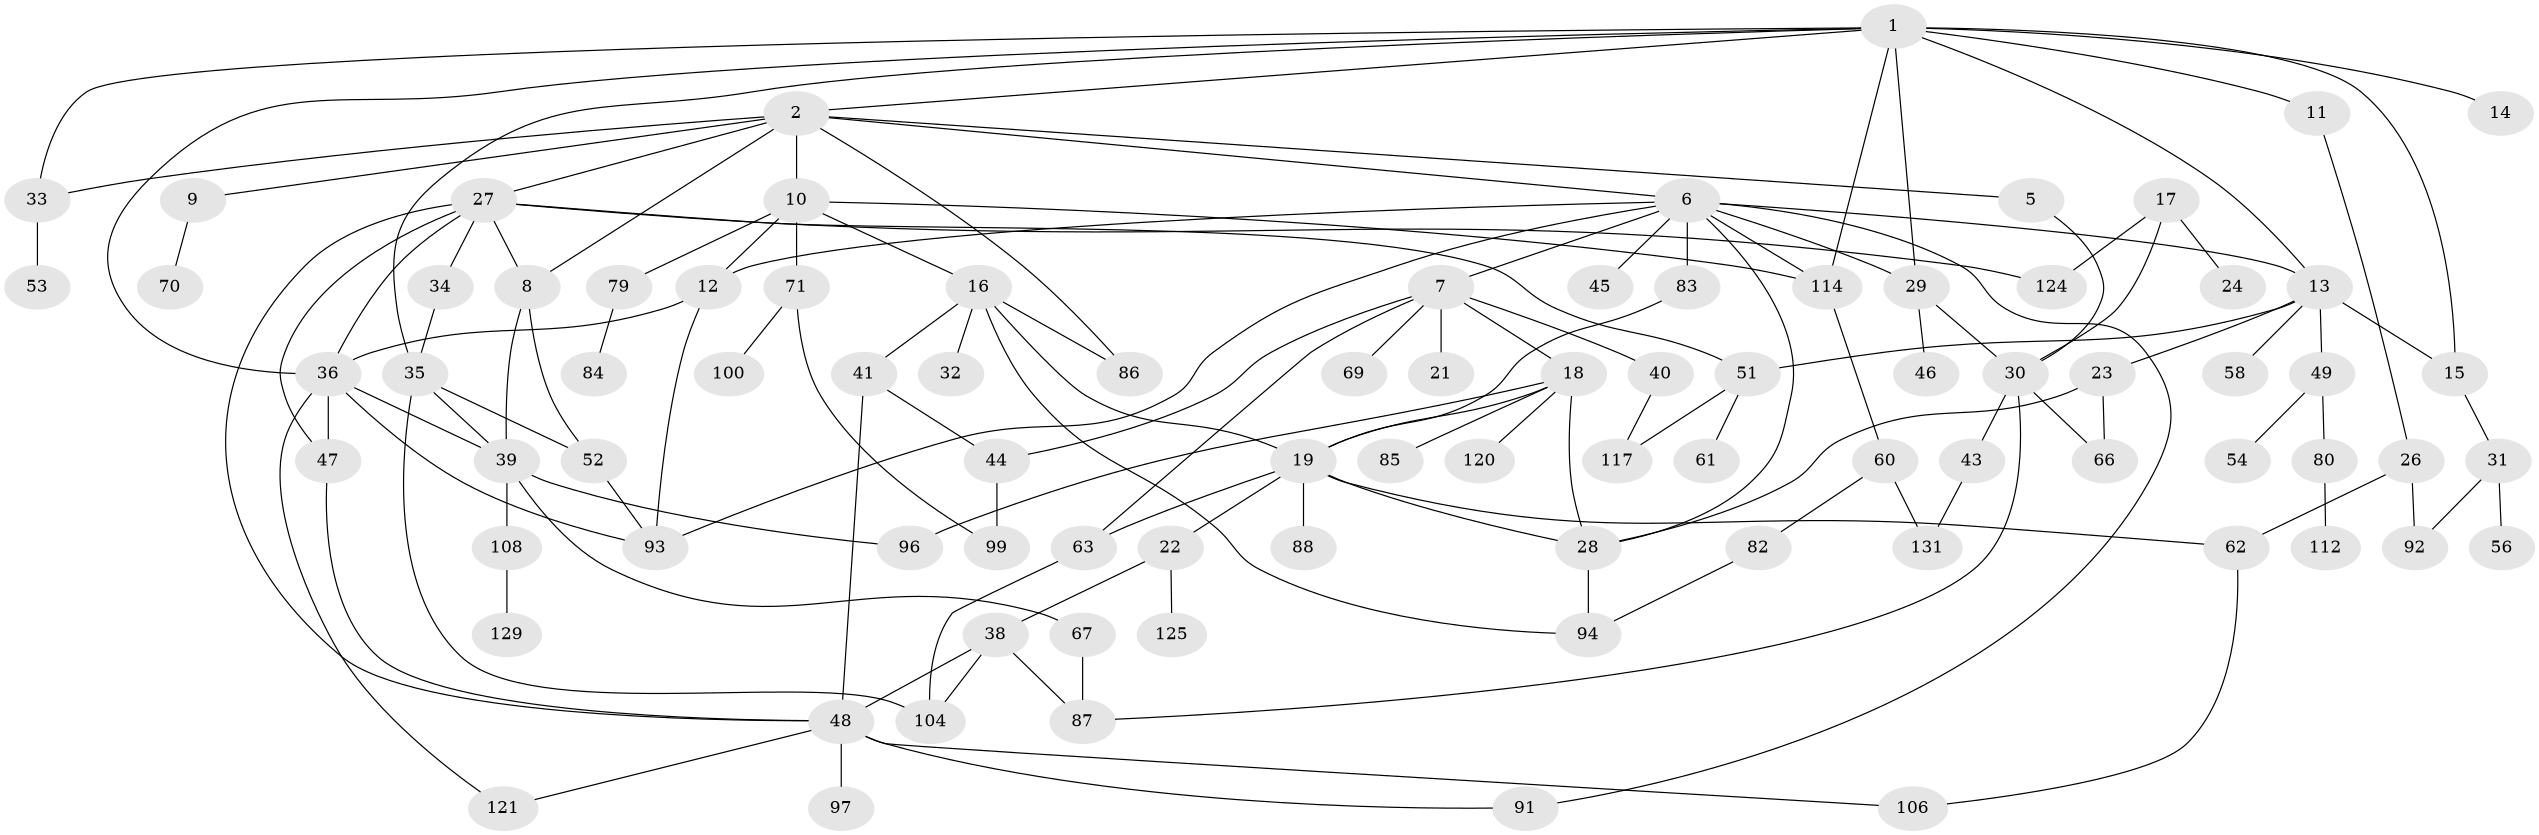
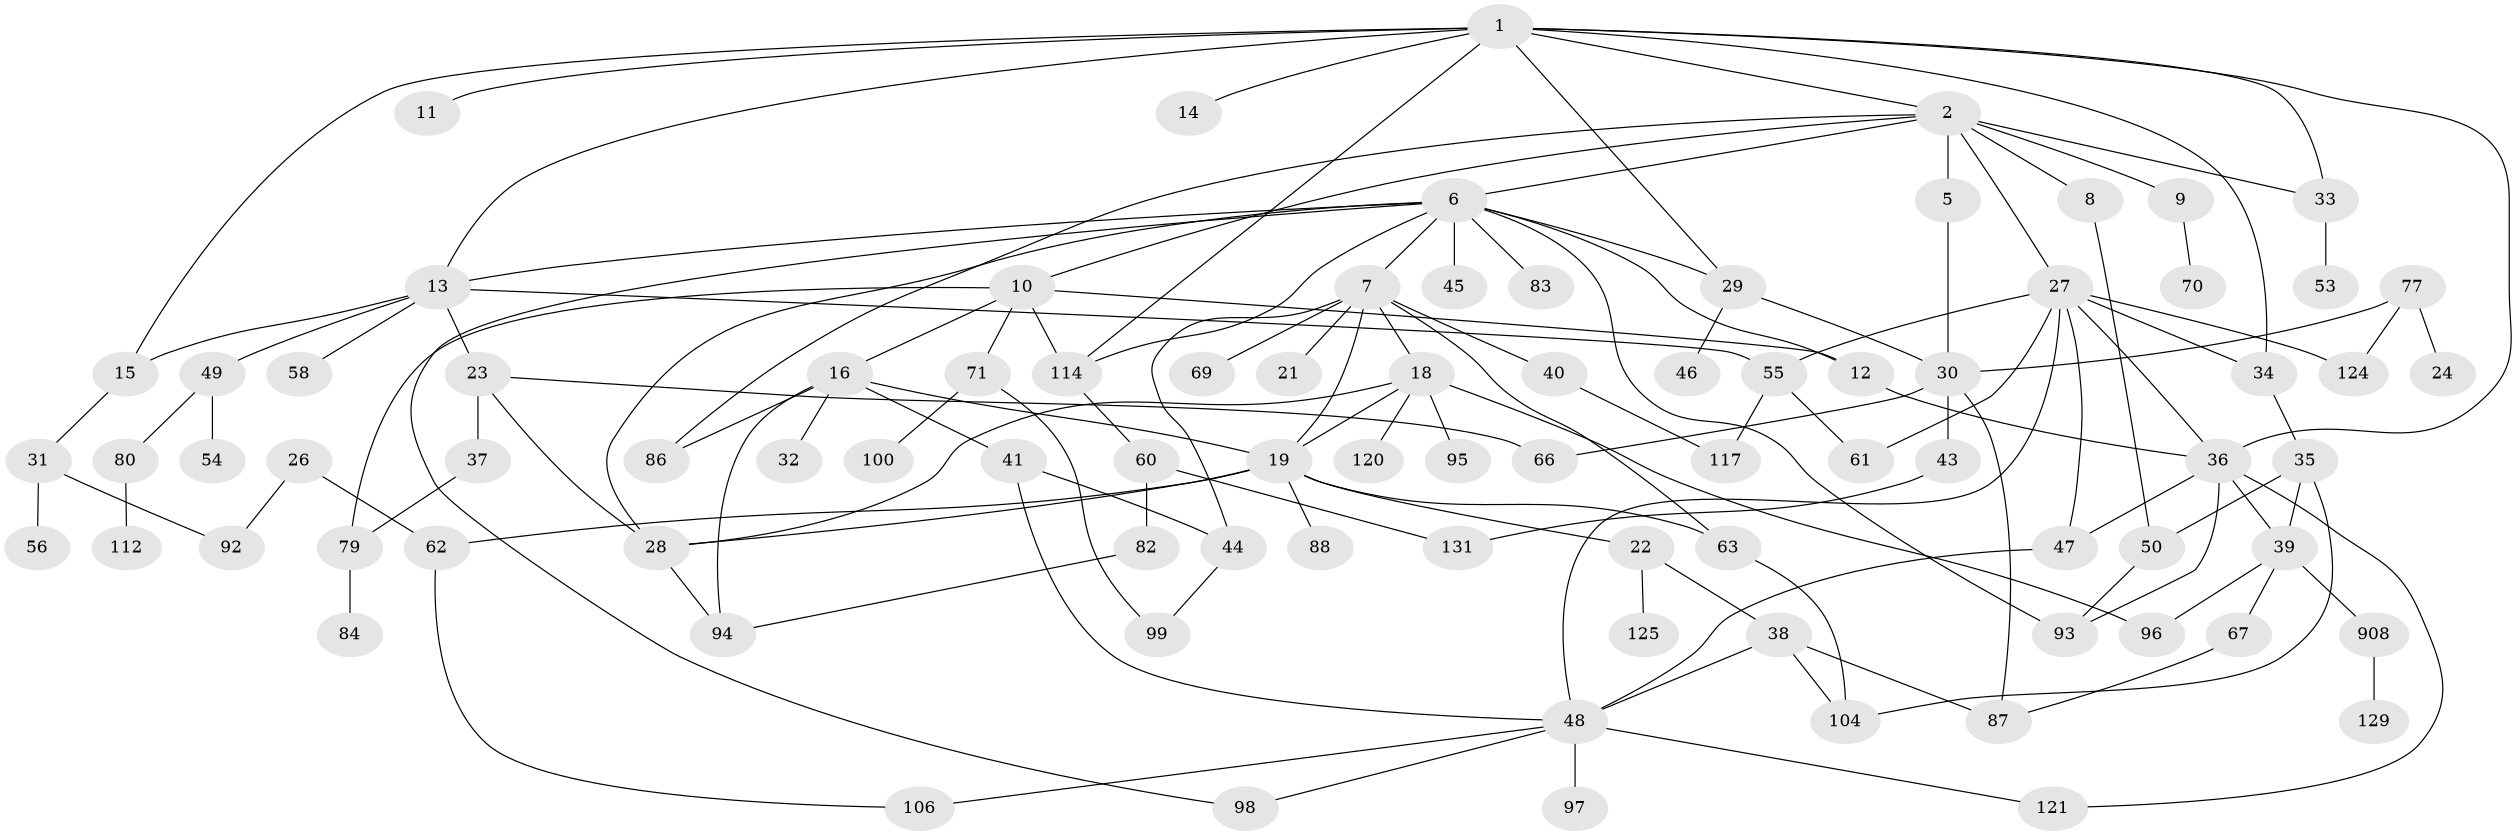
  graph {
    node [color=gray90 style=filled]
    1 [super="+4"]
    2 [super="+3"]
    11
    13 [super="+109"]
    14
    15
    29 [super="+122"]
    33 [super="+52"]
    35 [super="+91"]
    36 [super="+75"]
    114
    5
    6 [super="+42"]
    8 [super="+72"]
    9
    10 [super="+68"]
    27 [super="+118"]
    86
    26 [super="+57"]
    23
    49
-   51 [super="+101"]
+   51 [super="+101" label=55]
    58
    31
    30 [super="+103"]
    46
    53 [super="+73"]
    39 [super="+65"]
-   50 [super="+78" label=52]
+   50 [super="+78"]
    104
    93 [super="+113"]
    47 [super="+59"]
    121
    60
    7 [super="+20"]
    12 [super="+64"]
    28 [super="+77"]
    45 [super="+81"]
-   98 [label=91]
+   98
    83
    70
    16 [super="+25"]
    71
    79
    124
    34
    48 [super="+110"]
    61
    66
    43
    87
    18 [super="+105"]
    19 [super="+76"]
    21
    40
    44 [super="+107"]
    63 [super="+123"]
    69
    94 [super="+115"]
-   85
+   85 [label=95]
    96 [super="+102"]
    120
    22 [super="+90"]
    62
    88
    117
    99
    67
-   108
+   108 [label=908]
    32
    41
-   17 [super="+95"]
+   17 [super="+95" label=77]
    24
    100
    84
    92
+   37 [super="+74"]
    54
    80
    56 [super="+116"]
    n81 [label=131]
    82 [super="+89"]
    38 [super="+55"]
    125
    106
    97
    n87 [label=129]
    112
    1 -- 2
    1 -- 11
    1 -- 13
    1 -- 14
    1 -- 15
    1 -- 29
    1 -- 33
-   1 -- 35
+   1 -- 34
    1 -- 36
    1 -- 114
    2 -- 33
    2 -- 5
    2 -- 6
    2 -- 8
    2 -- 9
    2 -- 10
    2 -- 27
    2 -- 86
-   11 -- 26
    13 -- 15 [weight=2]
    13 -- 23
    13 -- 49
    13 -- 51
    13 -- 58
    15 -- 31
    29 -- 30
    29 -- 46
    33 -- 53
    35 -- 39
    35 -- 50
    35 -- 104
    36 -- 39
    36 -- 93
    36 -- 47
    36 -- 121
    114 -- 60
    5 -- 30
    6 -- 13
    6 -- 29
    6 -- 114
    6 -- 93
    6 -- 7
    6 -- 12
    6 -- 28
    6 -- 45
    6 -- 98
    6 -- 83
-   8 -- 39
    8 -- 50
    9 -- 70
    10 -- 114
    10 -- 12
    10 -- 16
    10 -- 71
    10 -- 79
    27 -- 36
    27 -- 51
    27 -- 47
    27 -- 124
    27 -- 34
    27 -- 48
-   27 -- 8
+   27 -- 61
    26 -- 62
    26 -- 92
    23 -- 28
    23 -- 66
+   23 -- 37 [weight=2]
    49 -- 54
    49 -- 80
    51 -- 61
    51 -- 117
    31 -- 92
    31 -- 56
    30 -- 66
    30 -- 43
    30 -- 87
    39 -- 96
    39 -- 67
    39 -- 108
    50 -- 93
    47 -- 48
    60 -- n81
    60 -- 82
    7 -- 18
-   83 -- 19
+   7 -- 19
    7 -- 21
    7 -- 40
    7 -- 44
    7 -- 63
    7 -- 69
    12 -- 36
-   12 -- 93
    28 -- 94
    16 -- 86
    16 -- 19
    16 -- 94
    16 -- 32
    16 -- 41
    71 -- 99
    71 -- 100
    79 -- 84
    34 -- 35
    48 -- 121
    48 -- 98
    48 -- 106
    48 -- 97
    43 -- n81
    18 -- 28
    18 -- 19
    18 -- 85
    18 -- 96
    18 -- 120
    19 -- 28
    19 -- 63
    19 -- 22
    19 -- 62
    19 -- 88
    40 -- 117
    44 -- 99
    63 -- 104
    22 -- 38
    22 -- 125
    62 -- 106
    67 -- 87
    108 -- n87
    41 -- 48
    41 -- 44
    17 -- 30
    17 -- 124
    17 -- 24
+   37 -- 79
    80 -- 112
    82 -- 94
    38 -- 104
    38 -- 48
    38 -- 87
  }
